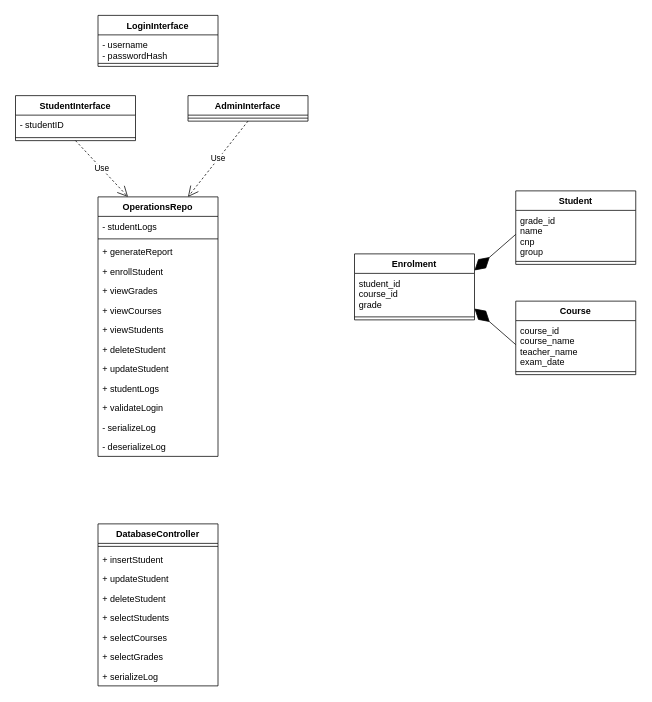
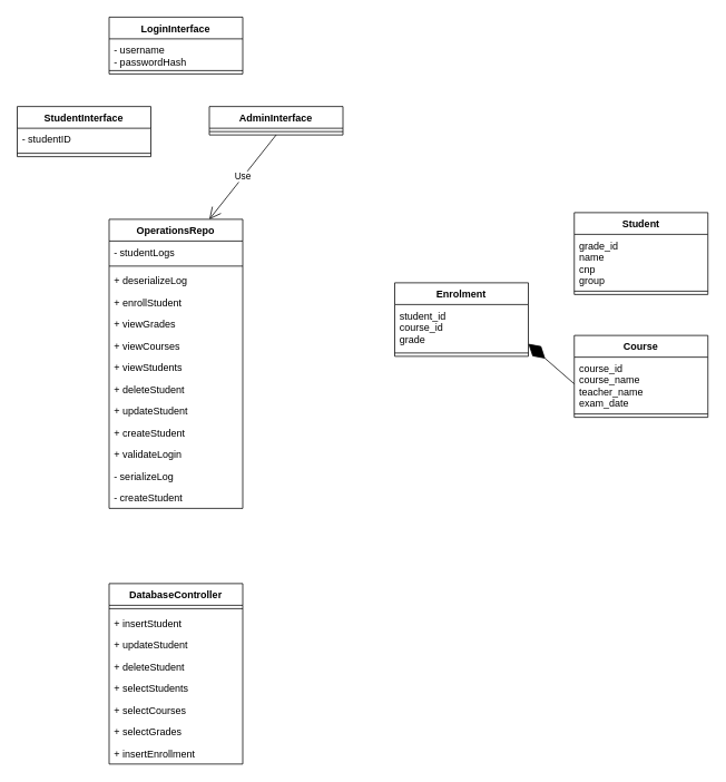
  <mxCell id="0" />
  <mxCell id="1" parent="0" />
  <mxCell id="2" value="LoginInterface" style="swimlane;fontStyle=1;align=center;verticalAlign=top;childLayout=stackLayout;horizontal=1;startSize=26;horizontalStack=0;resizeParent=1;resizeParentMax=0;resizeLast=0;collapsible=1;marginBottom=0;" parent="1" vertex="1"><mxGeometry x="130" y="20" width="160" height="68" as="geometry" /></mxCell>
  <mxCell id="3" value="- username&#10;- passwordHash&#10;" style="text;strokeColor=none;fillColor=none;align=left;verticalAlign=top;spacingLeft=4;spacingRight=4;overflow=hidden;rotatable=0;points=[[0,0.5],[1,0.5]];portConstraint=eastwest;" parent="2" vertex="1"><mxGeometry y="26" width="160" height="34" as="geometry" /></mxCell>
  <mxCell id="4" value="" style="line;strokeWidth=1;fillColor=none;align=left;verticalAlign=middle;spacingTop=-1;spacingLeft=3;spacingRight=3;rotatable=0;labelPosition=right;points=[];portConstraint=eastwest;" parent="2" vertex="1"><mxGeometry y="60" width="160" height="8" as="geometry" /></mxCell>
  <mxCell id="5" value="OperationsRepo" style="swimlane;fontStyle=1;align=center;verticalAlign=top;childLayout=stackLayout;horizontal=1;startSize=26;horizontalStack=0;resizeParent=1;resizeParentMax=0;resizeLast=0;collapsible=1;marginBottom=0;" parent="1" vertex="1"><mxGeometry x="130" y="262" width="160" height="346" as="geometry" /></mxCell>
  <mxCell id="6" value="- studentLogs" style="text;strokeColor=none;fillColor=none;align=left;verticalAlign=top;spacingLeft=4;spacingRight=4;overflow=hidden;rotatable=0;points=[[0,0.5],[1,0.5]];portConstraint=eastwest;" parent="5" vertex="1"><mxGeometry y="26" width="160" height="26" as="geometry" /></mxCell>
  <mxCell id="7" value="" style="line;strokeWidth=1;fillColor=none;align=left;verticalAlign=middle;spacingTop=-1;spacingLeft=3;spacingRight=3;rotatable=0;labelPosition=right;points=[];portConstraint=eastwest;" parent="5" vertex="1"><mxGeometry y="52" width="160" height="8" as="geometry" /></mxCell>
- <mxCell id="8" value="+ generateReport" style="text;strokeColor=none;fillColor=none;align=left;verticalAlign=top;spacingLeft=4;spacingRight=4;overflow=hidden;rotatable=0;points=[[0,0.5],[1,0.5]];portConstraint=eastwest;" parent="5" vertex="1"><mxGeometry y="60" width="160" height="26" as="geometry" /></mxCell>
+ <mxCell id="8" value="+ deserializeLog" style="text;strokeColor=none;fillColor=none;align=left;verticalAlign=top;spacingLeft=4;spacingRight=4;overflow=hidden;rotatable=0;points=[[0,0.5],[1,0.5]];portConstraint=eastwest;" parent="5" vertex="1"><mxGeometry y="60" width="160" height="26" as="geometry" /></mxCell>
  <mxCell id="9" value="+ enrollStudent" style="text;strokeColor=none;fillColor=none;align=left;verticalAlign=top;spacingLeft=4;spacingRight=4;overflow=hidden;rotatable=0;points=[[0,0.5],[1,0.5]];portConstraint=eastwest;" parent="5" vertex="1"><mxGeometry y="86" width="160" height="26" as="geometry" /></mxCell>
  <mxCell id="10" value="+ viewGrades" style="text;strokeColor=none;fillColor=none;align=left;verticalAlign=top;spacingLeft=4;spacingRight=4;overflow=hidden;rotatable=0;points=[[0,0.5],[1,0.5]];portConstraint=eastwest;" parent="5" vertex="1"><mxGeometry y="112" width="160" height="26" as="geometry" /></mxCell>
  <mxCell id="11" value="+ viewCourses" style="text;strokeColor=none;fillColor=none;align=left;verticalAlign=top;spacingLeft=4;spacingRight=4;overflow=hidden;rotatable=0;points=[[0,0.5],[1,0.5]];portConstraint=eastwest;" parent="5" vertex="1"><mxGeometry y="138" width="160" height="26" as="geometry" /></mxCell>
  <mxCell id="12" value="+ viewStudents&#10;" style="text;strokeColor=none;fillColor=none;align=left;verticalAlign=top;spacingLeft=4;spacingRight=4;overflow=hidden;rotatable=0;points=[[0,0.5],[1,0.5]];portConstraint=eastwest;" parent="5" vertex="1"><mxGeometry y="164" width="160" height="26" as="geometry" /></mxCell>
  <mxCell id="13" value="+ deleteStudent" style="text;strokeColor=none;fillColor=none;align=left;verticalAlign=top;spacingLeft=4;spacingRight=4;overflow=hidden;rotatable=0;points=[[0,0.5],[1,0.5]];portConstraint=eastwest;" parent="5" vertex="1"><mxGeometry y="190" width="160" height="26" as="geometry" /></mxCell>
  <mxCell id="14" value="+ updateStudent" style="text;strokeColor=none;fillColor=none;align=left;verticalAlign=top;spacingLeft=4;spacingRight=4;overflow=hidden;rotatable=0;points=[[0,0.5],[1,0.5]];portConstraint=eastwest;" parent="5" vertex="1"><mxGeometry y="216" width="160" height="26" as="geometry" /></mxCell>
- <mxCell id="15" value="+ studentLogs" style="text;strokeColor=none;fillColor=none;align=left;verticalAlign=top;spacingLeft=4;spacingRight=4;overflow=hidden;rotatable=0;points=[[0,0.5],[1,0.5]];portConstraint=eastwest;" parent="5" vertex="1"><mxGeometry y="242" width="160" height="26" as="geometry" /></mxCell>
+ <mxCell id="15" value="+ createStudent" style="text;strokeColor=none;fillColor=none;align=left;verticalAlign=top;spacingLeft=4;spacingRight=4;overflow=hidden;rotatable=0;points=[[0,0.5],[1,0.5]];portConstraint=eastwest;" parent="5" vertex="1"><mxGeometry y="242" width="160" height="26" as="geometry" /></mxCell>
  <mxCell id="16" value="+ validateLogin" style="text;strokeColor=none;fillColor=none;align=left;verticalAlign=top;spacingLeft=4;spacingRight=4;overflow=hidden;rotatable=0;points=[[0,0.5],[1,0.5]];portConstraint=eastwest;" vertex="1" parent="5"><mxGeometry y="268" width="160" height="26" as="geometry" /></mxCell>
  <mxCell id="17" value="- serializeLog" style="text;strokeColor=none;fillColor=none;align=left;verticalAlign=top;spacingLeft=4;spacingRight=4;overflow=hidden;rotatable=0;points=[[0,0.5],[1,0.5]];portConstraint=eastwest;" vertex="1" parent="5"><mxGeometry y="294" width="160" height="26" as="geometry" /></mxCell>
- <mxCell id="18" value="- deserializeLog" style="text;strokeColor=none;fillColor=none;align=left;verticalAlign=top;spacingLeft=4;spacingRight=4;overflow=hidden;rotatable=0;points=[[0,0.5],[1,0.5]];portConstraint=eastwest;" vertex="1" parent="5"><mxGeometry y="320" width="160" height="26" as="geometry" /></mxCell>
+ <mxCell id="18" value="- createStudent" style="text;strokeColor=none;fillColor=none;align=left;verticalAlign=top;spacingLeft=4;spacingRight=4;overflow=hidden;rotatable=0;points=[[0,0.5],[1,0.5]];portConstraint=eastwest;" vertex="1" parent="5"><mxGeometry y="320" width="160" height="26" as="geometry" /></mxCell>
  <mxCell id="19" value="DatabaseController" style="swimlane;fontStyle=1;align=center;verticalAlign=top;childLayout=stackLayout;horizontal=1;startSize=26;horizontalStack=0;resizeParent=1;resizeParentMax=0;resizeLast=0;collapsible=1;marginBottom=0;" parent="1" vertex="1"><mxGeometry x="130" y="698" width="160" height="216" as="geometry" /></mxCell>
  <mxCell id="20" value="" style="line;strokeWidth=1;fillColor=none;align=left;verticalAlign=middle;spacingTop=-1;spacingLeft=3;spacingRight=3;rotatable=0;labelPosition=right;points=[];portConstraint=eastwest;" parent="19" vertex="1"><mxGeometry y="26" width="160" height="8" as="geometry" /></mxCell>
  <mxCell id="21" value="+ insertStudent" style="text;strokeColor=none;fillColor=none;align=left;verticalAlign=top;spacingLeft=4;spacingRight=4;overflow=hidden;rotatable=0;points=[[0,0.5],[1,0.5]];portConstraint=eastwest;" parent="19" vertex="1"><mxGeometry y="34" width="160" height="26" as="geometry" /></mxCell>
  <mxCell id="22" value="+ updateStudent" style="text;strokeColor=none;fillColor=none;align=left;verticalAlign=top;spacingLeft=4;spacingRight=4;overflow=hidden;rotatable=0;points=[[0,0.5],[1,0.5]];portConstraint=eastwest;" parent="19" vertex="1"><mxGeometry y="60" width="160" height="26" as="geometry" /></mxCell>
  <mxCell id="23" value="+ deleteStudent" style="text;strokeColor=none;fillColor=none;align=left;verticalAlign=top;spacingLeft=4;spacingRight=4;overflow=hidden;rotatable=0;points=[[0,0.5],[1,0.5]];portConstraint=eastwest;" parent="19" vertex="1"><mxGeometry y="86" width="160" height="26" as="geometry" /></mxCell>
  <mxCell id="24" value="+ selectStudents" style="text;strokeColor=none;fillColor=none;align=left;verticalAlign=top;spacingLeft=4;spacingRight=4;overflow=hidden;rotatable=0;points=[[0,0.5],[1,0.5]];portConstraint=eastwest;" parent="19" vertex="1"><mxGeometry y="112" width="160" height="26" as="geometry" /></mxCell>
  <mxCell id="25" value="+ selectCourses" style="text;strokeColor=none;fillColor=none;align=left;verticalAlign=top;spacingLeft=4;spacingRight=4;overflow=hidden;rotatable=0;points=[[0,0.5],[1,0.5]];portConstraint=eastwest;" parent="19" vertex="1"><mxGeometry y="138" width="160" height="26" as="geometry" /></mxCell>
  <mxCell id="26" value="+ selectGrades" style="text;strokeColor=none;fillColor=none;align=left;verticalAlign=top;spacingLeft=4;spacingRight=4;overflow=hidden;rotatable=0;points=[[0,0.5],[1,0.5]];portConstraint=eastwest;" parent="19" vertex="1"><mxGeometry y="164" width="160" height="26" as="geometry" /></mxCell>
- <mxCell id="27" value="+ serializeLog" style="text;strokeColor=none;fillColor=none;align=left;verticalAlign=top;spacingLeft=4;spacingRight=4;overflow=hidden;rotatable=0;points=[[0,0.5],[1,0.5]];portConstraint=eastwest;" parent="19" vertex="1"><mxGeometry y="190" width="160" height="26" as="geometry" /></mxCell>
+ <mxCell id="27" value="+ insertEnrollment" style="text;strokeColor=none;fillColor=none;align=left;verticalAlign=top;spacingLeft=4;spacingRight=4;overflow=hidden;rotatable=0;points=[[0,0.5],[1,0.5]];portConstraint=eastwest;" parent="19" vertex="1"><mxGeometry y="190" width="160" height="26" as="geometry" /></mxCell>
  <mxCell id="28" value="StudentInterface" style="swimlane;fontStyle=1;align=center;verticalAlign=top;childLayout=stackLayout;horizontal=1;startSize=26;horizontalStack=0;resizeParent=1;resizeParentMax=0;resizeLast=0;collapsible=1;marginBottom=0;" vertex="1" parent="1"><mxGeometry x="20" y="127" width="160" height="60" as="geometry" /></mxCell>
  <mxCell id="29" value="- studentID" style="text;strokeColor=none;fillColor=none;align=left;verticalAlign=top;spacingLeft=4;spacingRight=4;overflow=hidden;rotatable=0;points=[[0,0.5],[1,0.5]];portConstraint=eastwest;" vertex="1" parent="28"><mxGeometry y="26" width="160" height="26" as="geometry" /></mxCell>
  <mxCell id="30" value="" style="line;strokeWidth=1;fillColor=none;align=left;verticalAlign=middle;spacingTop=-1;spacingLeft=3;spacingRight=3;rotatable=0;labelPosition=right;points=[];portConstraint=eastwest;" vertex="1" parent="28"><mxGeometry y="52" width="160" height="8" as="geometry" /></mxCell>
  <mxCell id="31" value="AdminInterface" style="swimlane;fontStyle=1;align=center;verticalAlign=top;childLayout=stackLayout;horizontal=1;startSize=26;horizontalStack=0;resizeParent=1;resizeParentMax=0;resizeLast=0;collapsible=1;marginBottom=0;" vertex="1" parent="1"><mxGeometry x="250" y="127" width="160" height="34" as="geometry" /></mxCell>
  <mxCell id="32" value="" style="line;strokeWidth=1;fillColor=none;align=left;verticalAlign=middle;spacingTop=-1;spacingLeft=3;spacingRight=3;rotatable=0;labelPosition=right;points=[];portConstraint=eastwest;" vertex="1" parent="31"><mxGeometry y="26" width="160" height="8" as="geometry" /></mxCell>
- <mxCell id="33" value="Use" style="endArrow=open;endSize=12;dashed=1;html=1;entryX=0.25;entryY=0;entryDx=0;entryDy=0;exitX=0.5;exitY=1;exitDx=0;exitDy=0;" edge="1" parent="1" source="28" target="5"><mxGeometry width="160" relative="1" as="geometry"><mxPoint x="-110" y="304.5" as="sourcePoint" /><mxPoint x="50" y="304.5" as="targetPoint" /></mxGeometry></mxCell>
- <mxCell id="34" value="Use" style="endArrow=open;endSize=12;dashed=1;html=1;exitX=0.5;exitY=1;exitDx=0;exitDy=0;entryX=0.75;entryY=0;entryDx=0;entryDy=0;" edge="1" parent="1" source="31" target="5"><mxGeometry width="160" relative="1" as="geometry"><mxPoint x="-120" y="344.5" as="sourcePoint" /><mxPoint x="40" y="344.5" as="targetPoint" /></mxGeometry></mxCell>
+ <mxCell id="34" value="Use" style="endArrow=open;endSize=12;dashed=0;html=1;exitX=0.5;exitY=1;exitDx=0;exitDy=0;entryX=0.75;entryY=0;entryDx=0;entryDy=0;" edge="1" parent="1" source="31" target="5"><mxGeometry width="160" relative="1" as="geometry"><mxPoint x="-120" y="344.5" as="sourcePoint" /><mxPoint x="40" y="344.5" as="targetPoint" /></mxGeometry></mxCell>
  <mxCell id="35" value="Student" style="swimlane;fontStyle=1;align=center;verticalAlign=top;childLayout=stackLayout;horizontal=1;startSize=26;horizontalStack=0;resizeParent=1;resizeParentMax=0;resizeLast=0;collapsible=1;marginBottom=0;" vertex="1" parent="1"><mxGeometry x="687" y="254" width="160" height="98" as="geometry" /></mxCell>
  <mxCell id="36" value="grade_id&#10;name&#10;cnp&#10;group&#10;" style="text;strokeColor=none;fillColor=none;align=left;verticalAlign=top;spacingLeft=4;spacingRight=4;overflow=hidden;rotatable=0;points=[[0,0.5],[1,0.5]];portConstraint=eastwest;" vertex="1" parent="35"><mxGeometry y="26" width="160" height="64" as="geometry" /></mxCell>
  <mxCell id="37" value="" style="line;strokeWidth=1;fillColor=none;align=left;verticalAlign=middle;spacingTop=-1;spacingLeft=3;spacingRight=3;rotatable=0;labelPosition=right;points=[];portConstraint=eastwest;" vertex="1" parent="35"><mxGeometry y="90" width="160" height="8" as="geometry" /></mxCell>
  <mxCell id="38" value="Enrolment" style="swimlane;fontStyle=1;align=center;verticalAlign=top;childLayout=stackLayout;horizontal=1;startSize=26;horizontalStack=0;resizeParent=1;resizeParentMax=0;resizeLast=0;collapsible=1;marginBottom=0;" vertex="1" parent="1"><mxGeometry x="472" y="338" width="160" height="88" as="geometry" /></mxCell>
  <mxCell id="39" value="student_id&#10;course_id&#10;grade&#10;" style="text;strokeColor=none;fillColor=none;align=left;verticalAlign=top;spacingLeft=4;spacingRight=4;overflow=hidden;rotatable=0;points=[[0,0.5],[1,0.5]];portConstraint=eastwest;" vertex="1" parent="38"><mxGeometry y="26" width="160" height="54" as="geometry" /></mxCell>
  <mxCell id="40" value="" style="line;strokeWidth=1;fillColor=none;align=left;verticalAlign=middle;spacingTop=-1;spacingLeft=3;spacingRight=3;rotatable=0;labelPosition=right;points=[];portConstraint=eastwest;" vertex="1" parent="38"><mxGeometry y="80" width="160" height="8" as="geometry" /></mxCell>
  <mxCell id="41" value="Course" style="swimlane;fontStyle=1;align=center;verticalAlign=top;childLayout=stackLayout;horizontal=1;startSize=26;horizontalStack=0;resizeParent=1;resizeParentMax=0;resizeLast=0;collapsible=1;marginBottom=0;" vertex="1" parent="1"><mxGeometry x="687" y="401" width="160" height="98" as="geometry" /></mxCell>
  <mxCell id="42" value="course_id&#10;course_name&#10;teacher_name&#10;exam_date&#10;&#10;" style="text;strokeColor=none;fillColor=none;align=left;verticalAlign=top;spacingLeft=4;spacingRight=4;overflow=hidden;rotatable=0;points=[[0,0.5],[1,0.5]];portConstraint=eastwest;" vertex="1" parent="41"><mxGeometry y="26" width="160" height="64" as="geometry" /></mxCell>
  <mxCell id="43" value="" style="line;strokeWidth=1;fillColor=none;align=left;verticalAlign=middle;spacingTop=-1;spacingLeft=3;spacingRight=3;rotatable=0;labelPosition=right;points=[];portConstraint=eastwest;" vertex="1" parent="41"><mxGeometry y="90" width="160" height="8" as="geometry" /></mxCell>
- <mxCell id="44" value="" style="endArrow=diamondThin;endFill=1;endSize=24;html=1;entryX=1;entryY=0.25;entryDx=0;entryDy=0;exitX=0;exitY=0.5;exitDx=0;exitDy=0;" edge="1" parent="1" source="36" target="38"><mxGeometry width="160" relative="1" as="geometry"><mxPoint x="437" y="436" as="sourcePoint" /><mxPoint x="597" y="436" as="targetPoint" /></mxGeometry></mxCell>
  <mxCell id="45" value="" style="endArrow=diamondThin;endFill=1;endSize=24;html=1;entryX=1;entryY=0.5;entryDx=0;entryDy=0;exitX=0;exitY=0.5;exitDx=0;exitDy=0;" edge="1" parent="1" source="42"><mxGeometry width="160" relative="1" as="geometry"><mxPoint x="417" y="486" as="sourcePoint" /><mxPoint x="632" y="411" as="targetPoint" /></mxGeometry></mxCell>
